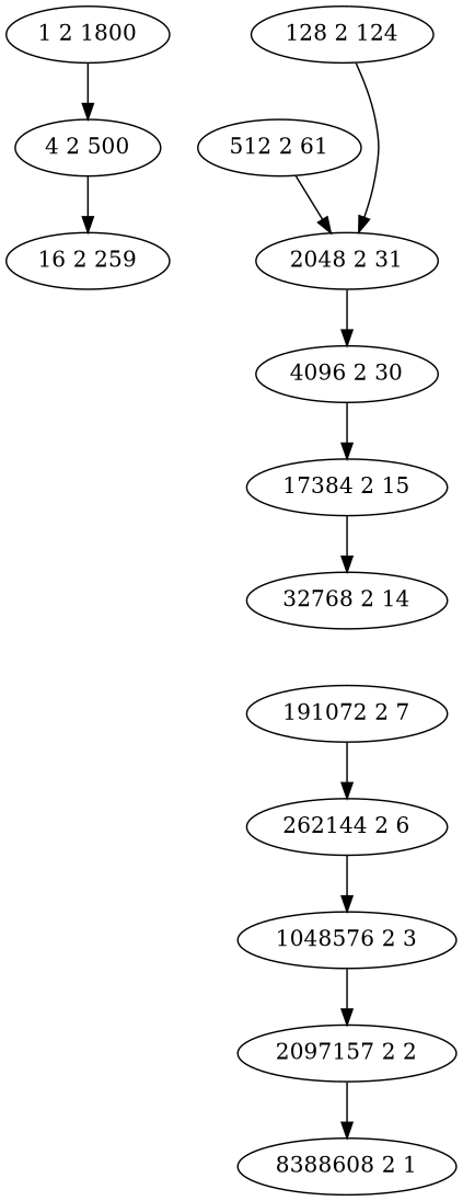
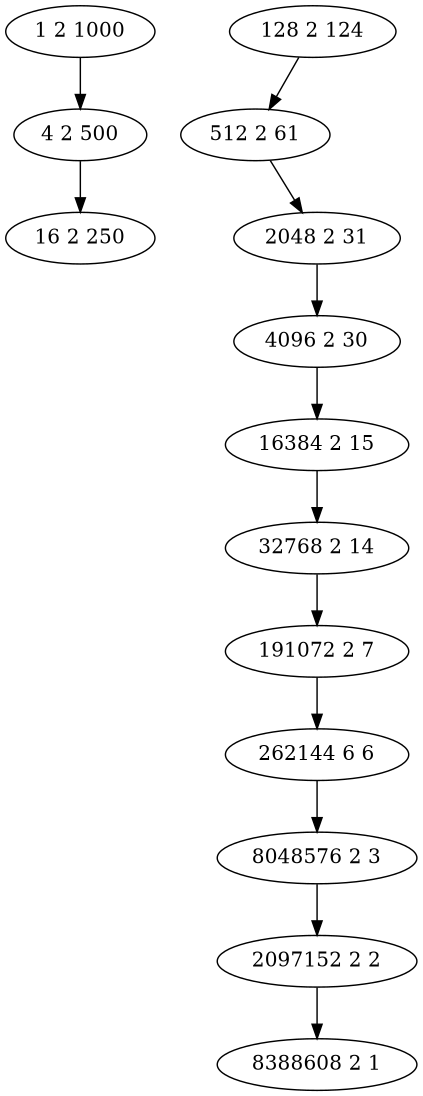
  digraph {
-   "1 2 1000" [label="1 2 1800"]
+   "1 2 1000"
    "4 2 500"
-   "16 2 250" [label="16 2 259"]
+   "16 2 250"
    n4 [label="512 2 61"]
    "128 2 124"
    "2048 2 31"
    "4096 2 30"
-   "16384 2 15" [label="17384 2 15"]
+   "16384 2 15"
    "32768 2 14"
    n10 [label="191072 2 7"]
-   "262144 2 6"
-   "1048576 2 3"
-   "2097152 2 2" [label="2097157 2 2"]
+   "262144 2 6" [label="262144 6 6"]
+   "1048576 2 3" [label="8048576 2 3"]
+   "2097152 2 2"
    "8388608 2 1"
    "1 2 1000" -> "4 2 500"
    "4 2 500" -> "16 2 250"
    n4 -> "2048 2 31"
-   "128 2 124" -> "2048 2 31"
+   "128 2 124" -> n4
    "2048 2 31" -> "4096 2 30"
    "4096 2 30" -> "16384 2 15"
    "16384 2 15" -> "32768 2 14"
+   "32768 2 14" -> n10
    n10 -> "262144 2 6"
    "262144 2 6" -> "1048576 2 3"
    "1048576 2 3" -> "2097152 2 2"
    "2097152 2 2" -> "8388608 2 1"
  }
